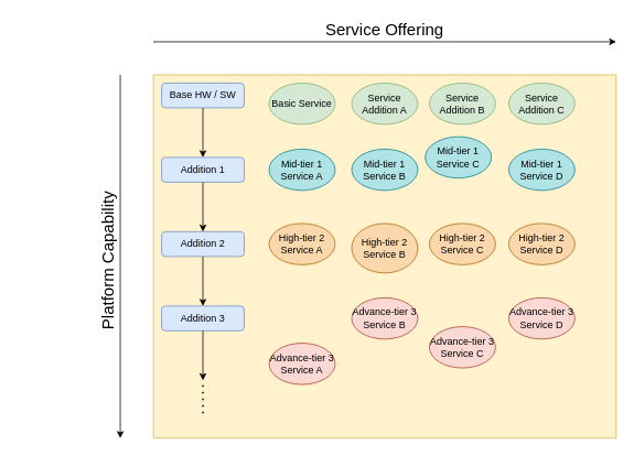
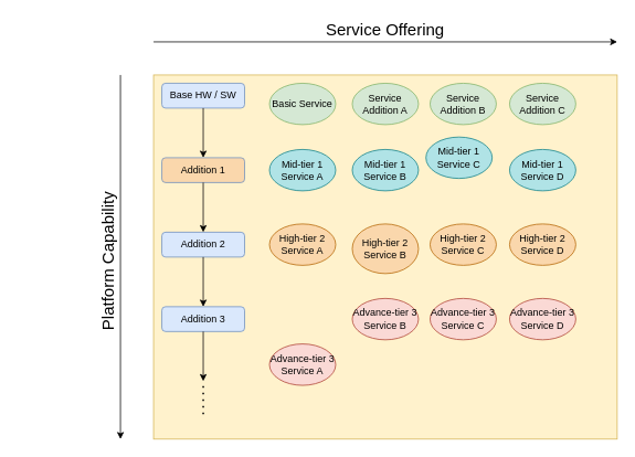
  <mxCell id="0" />
  <mxCell id="1" parent="0" />
  <mxCell id="2" value="" style="rounded=0;whiteSpace=wrap;html=1;fillColor=#fff2cc;strokeColor=#d6b656;" vertex="1" parent="1"><mxGeometry x="185" y="90" width="560" height="440" as="geometry" /></mxCell>
  <mxCell id="3" value="" style="endArrow=classic;html=1;rounded=0;" edge="1" parent="1"><mxGeometry width="50" height="50" relative="1" as="geometry"><mxPoint x="145" y="90" as="sourcePoint" /><mxPoint x="145" y="530" as="targetPoint" /></mxGeometry></mxCell>
  <mxCell id="4" value="Platform Capability" style="text;html=1;strokeColor=none;fillColor=none;align=center;verticalAlign=middle;whiteSpace=wrap;rounded=0;rotation=-90;fontSize=20;" vertex="1" parent="1"><mxGeometry x="20" y="300" width="220" height="30" as="geometry" /></mxCell>
  <mxCell id="5" value="" style="endArrow=classic;html=1;rounded=0;" edge="1" parent="1"><mxGeometry width="50" height="50" relative="1" as="geometry"><mxPoint x="185" y="50" as="sourcePoint" /><mxPoint x="745" y="50" as="targetPoint" /></mxGeometry></mxCell>
  <mxCell id="6" value="&lt;font style=&quot;font-size: 20px;&quot;&gt;Service Offering&lt;/font&gt;" style="text;html=1;strokeColor=none;fillColor=none;align=center;verticalAlign=middle;whiteSpace=wrap;rounded=0;" vertex="1" parent="1"><mxGeometry x="385" y="20" width="160" height="30" as="geometry" /></mxCell>
  <mxCell id="7" value="Base HW / SW" style="rounded=1;whiteSpace=wrap;html=1;fillColor=#dae8fc;strokeColor=#6c8ebf;" vertex="1" parent="1"><mxGeometry x="195" y="100" width="100" height="30" as="geometry" /></mxCell>
  <mxCell id="8" value="" style="endArrow=classic;html=1;rounded=0;exitX=0.5;exitY=1;exitDx=0;exitDy=0;" edge="1" parent="1" source="7"><mxGeometry width="50" height="50" relative="1" as="geometry"><mxPoint x="495" y="370" as="sourcePoint" /><mxPoint x="245" y="190" as="targetPoint" /></mxGeometry></mxCell>
- <mxCell id="9" value="Addition 1" style="rounded=1;whiteSpace=wrap;html=1;fillColor=#dae8fc;strokeColor=#6c8ebf;" vertex="1" parent="1"><mxGeometry x="195" y="190" width="100" height="30" as="geometry" /></mxCell>
+ <mxCell id="9" value="Addition 1" style="rounded=1;whiteSpace=wrap;html=1;fillColor=#fad7ac;strokeColor=#6c8ebf;" vertex="1" parent="1"><mxGeometry x="195" y="190" width="100" height="30" as="geometry" /></mxCell>
  <mxCell id="10" value="" style="endArrow=classic;html=1;rounded=0;exitX=0.5;exitY=1;exitDx=0;exitDy=0;" edge="1" parent="1" source="9"><mxGeometry width="50" height="50" relative="1" as="geometry"><mxPoint x="495" y="460" as="sourcePoint" /><mxPoint x="245" y="280" as="targetPoint" /></mxGeometry></mxCell>
  <mxCell id="11" value="Addition 2" style="rounded=1;whiteSpace=wrap;html=1;fillColor=#dae8fc;strokeColor=#6c8ebf;" vertex="1" parent="1"><mxGeometry x="195" y="280" width="100" height="30" as="geometry" /></mxCell>
  <mxCell id="12" value="" style="endArrow=classic;html=1;rounded=0;exitX=0.5;exitY=1;exitDx=0;exitDy=0;" edge="1" parent="1" source="11"><mxGeometry width="50" height="50" relative="1" as="geometry"><mxPoint x="495" y="550" as="sourcePoint" /><mxPoint x="245" y="370" as="targetPoint" /></mxGeometry></mxCell>
  <mxCell id="13" value="Addition 3" style="rounded=1;whiteSpace=wrap;html=1;fillColor=#dae8fc;strokeColor=#6c8ebf;" vertex="1" parent="1"><mxGeometry x="195" y="370" width="100" height="30" as="geometry" /></mxCell>
  <mxCell id="14" value="" style="endArrow=classic;html=1;rounded=0;exitX=0.5;exitY=1;exitDx=0;exitDy=0;" edge="1" parent="1" source="13"><mxGeometry width="50" height="50" relative="1" as="geometry"><mxPoint x="495" y="640" as="sourcePoint" /><mxPoint x="245" y="460" as="targetPoint" /></mxGeometry></mxCell>
  <mxCell id="15" value="" style="endArrow=none;dashed=1;html=1;dashPattern=1 3;strokeWidth=2;rounded=0;" edge="1" parent="1"><mxGeometry width="50" height="50" relative="1" as="geometry"><mxPoint x="245" y="500" as="sourcePoint" /><mxPoint x="245" y="460" as="targetPoint" /></mxGeometry></mxCell>
  <mxCell id="16" value="Basic Service" style="ellipse;whiteSpace=wrap;html=1;fillColor=#d5e8d4;strokeColor=#82b366;" vertex="1" parent="1"><mxGeometry x="325" y="100" width="80" height="50" as="geometry" /></mxCell>
  <mxCell id="17" value="Service Addition A" style="ellipse;whiteSpace=wrap;html=1;fillColor=#d5e8d4;strokeColor=#82b366;" vertex="1" parent="1"><mxGeometry x="425" y="100" width="80" height="50" as="geometry" /></mxCell>
  <mxCell id="18" value="Service Addition B" style="ellipse;whiteSpace=wrap;html=1;fillColor=#d5e8d4;strokeColor=#82b366;" vertex="1" parent="1"><mxGeometry x="519" y="100" width="80" height="50" as="geometry" /></mxCell>
  <mxCell id="19" value="Service Addition C" style="ellipse;whiteSpace=wrap;html=1;fillColor=#d5e8d4;strokeColor=#82b366;" vertex="1" parent="1"><mxGeometry x="615" y="100" width="80" height="50" as="geometry" /></mxCell>
  <mxCell id="20" value="Mid-tier 1 Service A" style="ellipse;whiteSpace=wrap;html=1;fillColor=#b0e3e6;strokeColor=#0e8088;" vertex="1" parent="1"><mxGeometry x="325" y="180" width="80" height="50" as="geometry" /></mxCell>
  <mxCell id="21" value="Mid-tier 1 Service B" style="ellipse;whiteSpace=wrap;html=1;fillColor=#b0e3e6;strokeColor=#0e8088;" vertex="1" parent="1"><mxGeometry x="425" y="180" width="80" height="50" as="geometry" /></mxCell>
  <mxCell id="22" value="Mid-tier 1 Service C" style="ellipse;whiteSpace=wrap;html=1;fillColor=#b0e3e6;strokeColor=#0e8088;" vertex="1" parent="1"><mxGeometry x="514" y="165" width="80" height="50" as="geometry" /></mxCell>
  <mxCell id="23" value="Mid-tier 1 Service D" style="ellipse;whiteSpace=wrap;html=1;fillColor=#b0e3e6;strokeColor=#0e8088;" vertex="1" parent="1"><mxGeometry x="615" y="180" width="80" height="50" as="geometry" /></mxCell>
  <mxCell id="24" value="High-tier 2 Service A" style="ellipse;whiteSpace=wrap;html=1;fillColor=#fad7ac;strokeColor=#b46504;" vertex="1" parent="1"><mxGeometry x="325" y="270" width="80" height="50" as="geometry" /></mxCell>
  <mxCell id="25" value="High-tier 2 Service B" style="ellipse;whiteSpace=wrap;html=1;fillColor=#fad7ac;strokeColor=#b46504;" vertex="1" parent="1"><mxGeometry x="425" y="270" width="80" height="60" as="geometry" /></mxCell>
  <mxCell id="26" value="High-tier 2 Service C" style="ellipse;whiteSpace=wrap;html=1;fillColor=#fad7ac;strokeColor=#b46504;" vertex="1" parent="1"><mxGeometry x="519" y="270" width="80" height="50" as="geometry" /></mxCell>
  <mxCell id="27" value="High-tier 2 Service D" style="ellipse;whiteSpace=wrap;html=1;fillColor=#fad7ac;strokeColor=#b46504;" vertex="1" parent="1"><mxGeometry x="615" y="270" width="80" height="50" as="geometry" /></mxCell>
  <mxCell id="28" value="Advance-tier 3 Service A" style="ellipse;whiteSpace=wrap;html=1;fillColor=#fad9d5;strokeColor=#ae4132;" vertex="1" parent="1"><mxGeometry x="325" y="415" width="80" height="50" as="geometry" /></mxCell>
  <mxCell id="29" value="Advance-tier 3 Service B" style="ellipse;whiteSpace=wrap;html=1;fillColor=#fad9d5;strokeColor=#ae4132;" vertex="1" parent="1"><mxGeometry x="425" y="360" width="80" height="50" as="geometry" /></mxCell>
- <mxCell id="30" value="Advance-tier 3 Service C" style="ellipse;whiteSpace=wrap;html=1;fillColor=#fad9d5;strokeColor=#ae4132;" vertex="1" parent="1"><mxGeometry x="519" y="395" width="80" height="50" as="geometry" /></mxCell>
+ <mxCell id="30" value="Advance-tier 3 Service C" style="ellipse;whiteSpace=wrap;html=1;fillColor=#fad9d5;strokeColor=#ae4132;" vertex="1" parent="1"><mxGeometry x="519" y="360" width="80" height="50" as="geometry" /></mxCell>
  <mxCell id="31" value="Advance-tier 3 Service D" style="ellipse;whiteSpace=wrap;html=1;fillColor=#fad9d5;strokeColor=#ae4132;" vertex="1" parent="1"><mxGeometry x="615" y="360" width="80" height="50" as="geometry" /></mxCell>
